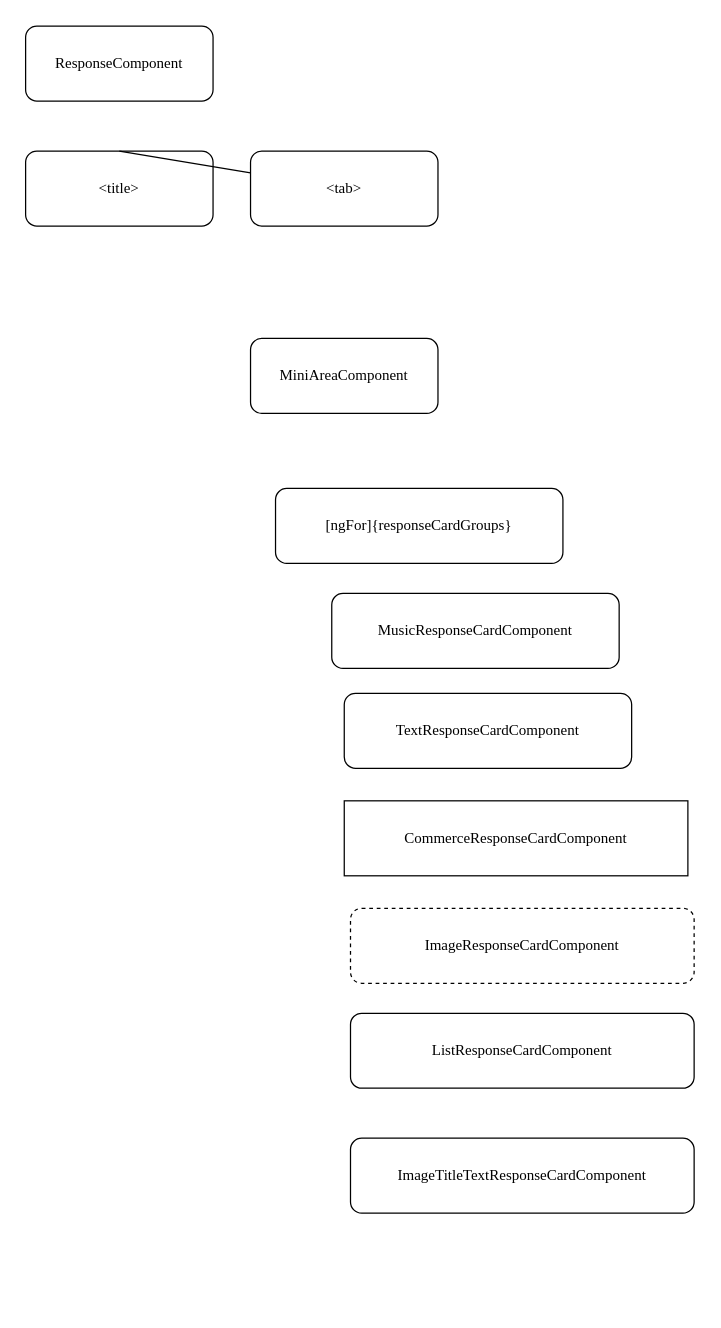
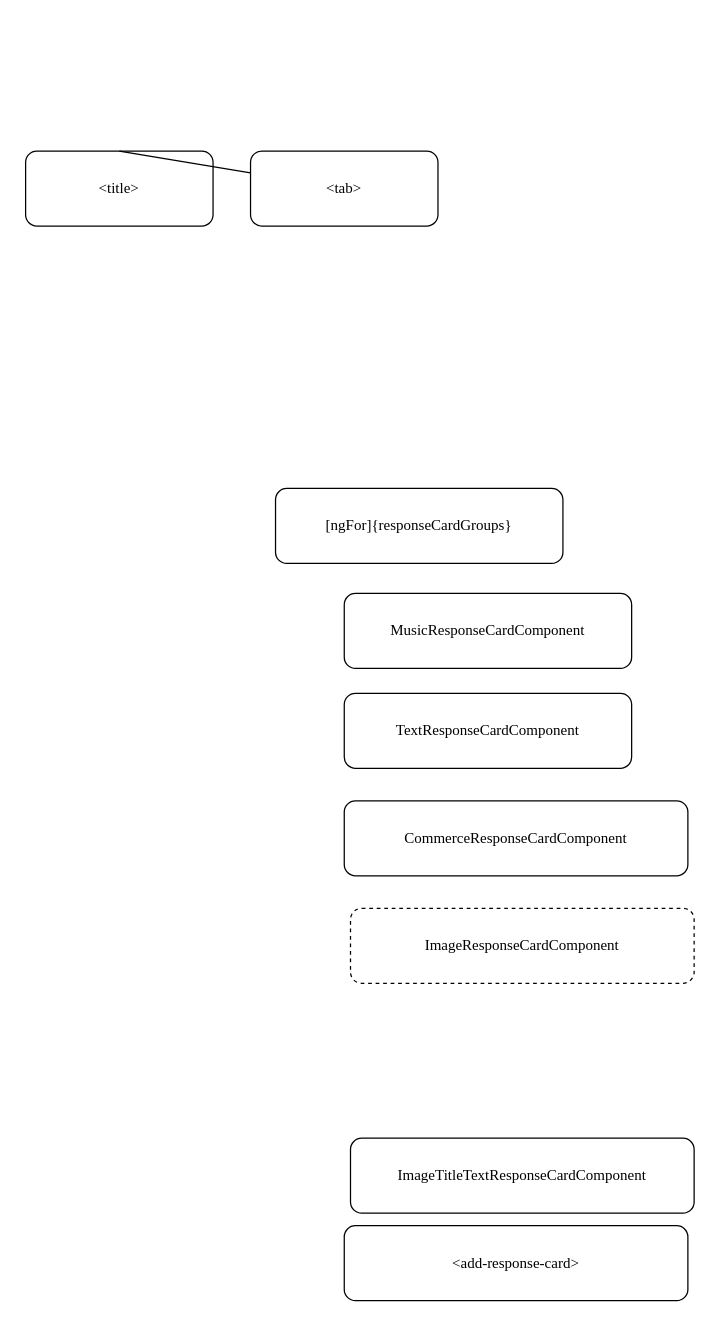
  <mxCell id="0" />
  <mxCell id="1" parent="0" />
- <mxCell id="2" value="ResponseComponent" style="rounded=1;whiteSpace=wrap;html=1;fontFamily=Verdana;" vertex="1" parent="1"><mxGeometry y="20" width="150" height="60" as="geometry" x="20" /></mxCell>
  <mxCell id="3" value="&amp;lt;title&amp;gt;" style="rounded=1;whiteSpace=wrap;html=1;fontFamily=Verdana;" vertex="1" parent="1"><mxGeometry y="120" width="150" height="60" as="geometry" x="20" /></mxCell>
  <mxCell id="4" value="" style="endArrow=none;html=1;exitX=0.5;exitY=0;exitDx=0;exitDy=0;fontFamily=Verdana;" edge="1" parent="1" source="3" target="5"><mxGeometry width="50" height="50" relative="1" as="geometry"><mxPoint y="250" as="sourcePoint" x="20" /><mxPoint x="70" y="200" as="targetPoint" /></mxGeometry></mxCell>
  <mxCell id="5" value="&amp;lt;tab&amp;gt;" style="rounded=1;whiteSpace=wrap;html=1;fontFamily=Verdana;" vertex="1" parent="1"><mxGeometry x="200" y="120" width="150" height="60" as="geometry" /></mxCell>
- <mxCell id="6" value="MiniAreaComponent" style="rounded=1;whiteSpace=wrap;html=1;fontFamily=Verdana;" vertex="1" parent="1"><mxGeometry x="200" y="270" width="150" height="60" as="geometry" /></mxCell>
  <mxCell id="7" value="[ngFor]{responseCardGroups}" style="rounded=1;whiteSpace=wrap;html=1;fontFamily=Verdana;" vertex="1" parent="1"><mxGeometry x="220" y="390" width="230" height="60" as="geometry" /></mxCell>
- <mxCell id="8" value="MusicResponseCardComponent" style="rounded=1;whiteSpace=wrap;html=1;fontFamily=Verdana;" vertex="1" parent="1"><mxGeometry x="265" y="474" width="230" height="60" as="geometry" /></mxCell>
+ <mxCell id="8" value="MusicResponseCardComponent" style="rounded=1;whiteSpace=wrap;html=1;fontFamily=Verdana;" vertex="1" parent="1"><mxGeometry x="275" y="474" width="230" height="60" as="geometry" /></mxCell>
  <mxCell id="9" value="TextResponseCardComponent" style="rounded=1;whiteSpace=wrap;html=1;fontFamily=Verdana;" vertex="1" parent="1"><mxGeometry x="275" y="554" width="230" height="60" as="geometry" /></mxCell>
- <mxCell id="10" value="CommerceResponseCardComponent" style="whiteSpace=wrap;html=1;fontFamily=Verdana;rounded=0;" vertex="1" parent="1"><mxGeometry x="275" y="640" width="275" height="60" as="geometry" /></mxCell>
+ <mxCell id="10" value="CommerceResponseCardComponent" style="rounded=1;whiteSpace=wrap;html=1;fontFamily=Verdana;" vertex="1" parent="1"><mxGeometry x="275" y="640" width="275" height="60" as="geometry" /></mxCell>
  <mxCell id="11" value="ImageResponseCardComponent" style="rounded=1;whiteSpace=wrap;html=1;fontFamily=Verdana;dashed=1;" vertex="1" parent="1"><mxGeometry x="280" y="726" width="275" height="60" as="geometry" /></mxCell>
- <mxCell id="12" value="ListResponseCardComponent" style="rounded=1;whiteSpace=wrap;html=1;fontFamily=Verdana;" vertex="1" parent="1"><mxGeometry x="280" y="810" width="275" height="60" as="geometry" /></mxCell>
  <mxCell id="13" value="ImageTitleTextResponseCardComponent" style="rounded=1;whiteSpace=wrap;html=1;fontFamily=Verdana;" vertex="1" parent="1"><mxGeometry x="280" y="910" width="275" height="60" as="geometry" /></mxCell>
+ <mxCell id="14" value="&amp;lt;add-response-card&amp;gt;" style="rounded=1;whiteSpace=wrap;html=1;fontFamily=Verdana;" vertex="1" parent="1"><mxGeometry x="275" y="980" width="275" height="60" as="geometry" /></mxCell>
